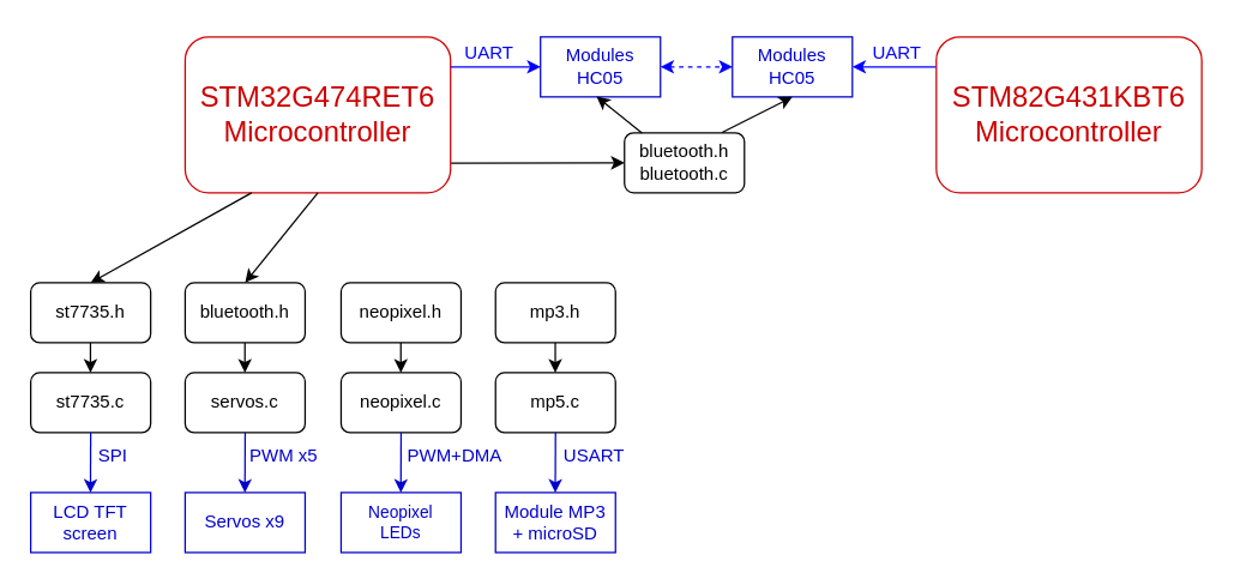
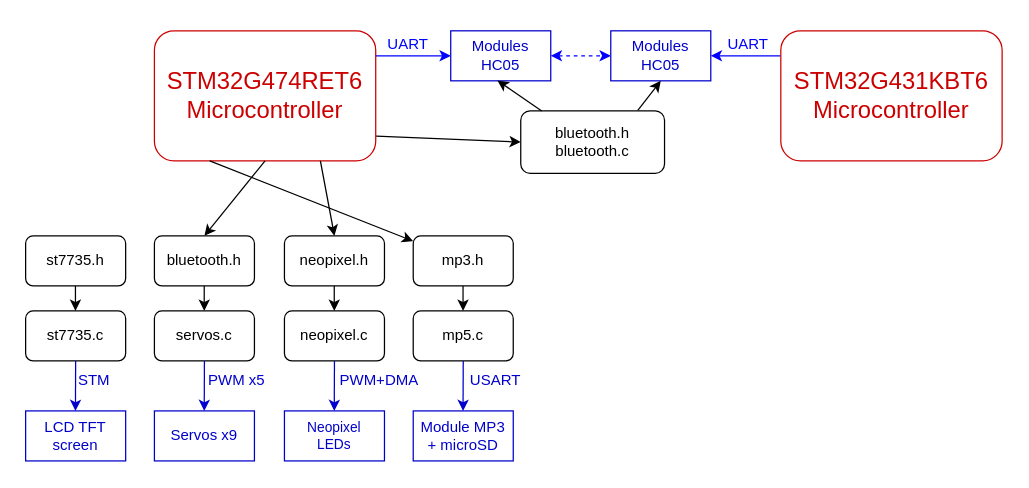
  <mxCell id="0" />
  <mxCell id="1" parent="0" />
  <mxCell id="2" value="&lt;div style=&quot;font-size: 19px;&quot;&gt;&lt;span style=&quot;color: light-dark(rgb(204, 0, 0), rgb(255, 163, 163)); background-color: transparent;&quot;&gt;STM32G474RET6&lt;/span&gt;&lt;/div&gt;&lt;div style=&quot;font-size: 19px;&quot;&gt;&lt;span style=&quot;color: light-dark(rgb(204, 0, 0), rgb(255, 163, 163)); background-color: transparent;&quot;&gt;Microcontroller&lt;/span&gt;&lt;/div&gt;" style="rounded=1;whiteSpace=wrap;html=1;strokeColor=#CC0000;" vertex="1" parent="1"><mxGeometry x="123" y="24" width="177" height="104" as="geometry" /></mxCell>
  <mxCell id="3" value="st7735.h" style="rounded=1;whiteSpace=wrap;html=1;" vertex="1" parent="1"><mxGeometry x="20" y="188" width="80" height="40" as="geometry" /></mxCell>
  <mxCell id="4" value="st7735.c" style="rounded=1;whiteSpace=wrap;html=1;" vertex="1" parent="1"><mxGeometry x="20" y="248" width="80" height="40" as="geometry" /></mxCell>
  <mxCell id="5" value="&lt;font color=&quot;#0000cc&quot;&gt;LCD TFT screen&lt;/font&gt;" style="rounded=0;whiteSpace=wrap;html=1;strokeColor=#0000CC;" vertex="1" parent="1"><mxGeometry x="20" y="328" width="80" height="40" as="geometry" /></mxCell>
  <mxCell id="6" value="bluetooth.h" style="rounded=1;whiteSpace=wrap;html=1;" vertex="1" parent="1"><mxGeometry x="123" y="188" width="80" height="40" as="geometry" /></mxCell>
  <mxCell id="7" value="servos.c" style="rounded=1;whiteSpace=wrap;html=1;" vertex="1" parent="1"><mxGeometry x="123" y="248" width="80" height="40" as="geometry" /></mxCell>
  <mxCell id="8" value="&lt;font color=&quot;#0000cc&quot;&gt;Servos x9&lt;/font&gt;" style="rounded=0;whiteSpace=wrap;html=1;strokeColor=#0000CC;" vertex="1" parent="1"><mxGeometry x="123" y="328" width="80" height="40" as="geometry" /></mxCell>
  <mxCell id="9" value="neopixel.h" style="rounded=1;whiteSpace=wrap;html=1;" vertex="1" parent="1"><mxGeometry x="227" y="188" width="80" height="40" as="geometry" /></mxCell>
  <mxCell id="10" value="neopixel.c" style="rounded=1;whiteSpace=wrap;html=1;" vertex="1" parent="1"><mxGeometry x="227" y="248" width="80" height="40" as="geometry" /></mxCell>
  <mxCell id="11" value="&lt;div style=&quot;font-size: 11px;&quot;&gt;&lt;font color=&quot;#0000cc&quot;&gt;Neopixel&lt;/font&gt;&lt;/div&gt;&lt;div style=&quot;font-size: 11px;&quot;&gt;&lt;font color=&quot;#0000cc&quot;&gt;LEDs&lt;/font&gt;&lt;/div&gt;" style="rounded=0;whiteSpace=wrap;html=1;strokeColor=#0000CC;" vertex="1" parent="1"><mxGeometry x="227" y="328" width="80" height="40" as="geometry" /></mxCell>
  <mxCell id="12" value="mp3.h" style="rounded=1;whiteSpace=wrap;html=1;" vertex="1" parent="1"><mxGeometry x="330" y="188" width="80" height="40" as="geometry" /></mxCell>
  <mxCell id="13" value="mp5.c" style="rounded=1;whiteSpace=wrap;html=1;" vertex="1" parent="1"><mxGeometry x="330" y="248" width="80" height="40" as="geometry" /></mxCell>
  <mxCell id="14" value="&lt;div&gt;&lt;font color=&quot;#0000cc&quot;&gt;Module MP3&lt;/font&gt;&lt;/div&gt;&lt;div&gt;&lt;font color=&quot;#0000cc&quot;&gt;+ microSD&lt;/font&gt;&lt;br&gt;&lt;/div&gt;" style="rounded=0;whiteSpace=wrap;html=1;strokeColor=#0000CC;" vertex="1" parent="1"><mxGeometry x="330" y="328" width="80" height="40" as="geometry" /></mxCell>
- <mxCell id="15" value="" style="endArrow=classic;html=1;rounded=0;entryX=0.5;entryY=0;entryDx=0;entryDy=0;exitX=0.25;exitY=1;exitDx=0;exitDy=0;" edge="1" parent="1" source="2" target="3"><mxGeometry width="50" height="50" relative="1" as="geometry"><mxPoint x="270" y="132" as="sourcePoint" /><mxPoint x="430" y="182" as="targetPoint" /></mxGeometry></mxCell>
+ <mxCell id="15" value="" style="endArrow=classic;html=1;rounded=0;exitX=0.25;exitY=1;exitDx=0;exitDy=0;" edge="1" parent="1" source="2" target="12"><mxGeometry width="50" height="50" relative="1" as="geometry"><mxPoint x="270" y="132" as="sourcePoint" /><mxPoint x="430" y="182" as="targetPoint" /></mxGeometry></mxCell>
  <mxCell id="16" value="" style="endArrow=classic;html=1;rounded=0;entryX=0.5;entryY=0;entryDx=0;entryDy=0;exitX=0.5;exitY=1;exitDx=0;exitDy=0;" edge="1" parent="1" source="2" target="6"><mxGeometry width="50" height="50" relative="1" as="geometry"><mxPoint x="380" y="232" as="sourcePoint" /><mxPoint x="430" y="182" as="targetPoint" /></mxGeometry></mxCell>
+ <mxCell id="17" value="" style="endArrow=classic;html=1;rounded=0;entryX=0.5;entryY=0;entryDx=0;entryDy=0;exitX=0.75;exitY=1;exitDx=0;exitDy=0;" edge="1" parent="1" source="2" target="9"><mxGeometry width="50" height="50" relative="1" as="geometry"><mxPoint x="380" y="232" as="sourcePoint" /><mxPoint x="430" y="182" as="targetPoint" /></mxGeometry></mxCell>
  <mxCell id="18" value="" style="endArrow=classic;html=1;rounded=0;entryX=0.5;entryY=0;entryDx=0;entryDy=0;exitX=0.5;exitY=1;exitDx=0;exitDy=0;" edge="1" parent="1"><mxGeometry width="50" height="50" relative="1" as="geometry"><mxPoint x="59.84" y="228" as="sourcePoint" /><mxPoint x="59.84" y="248" as="targetPoint" /></mxGeometry></mxCell>
  <mxCell id="19" value="" style="endArrow=classic;html=1;rounded=0;entryX=0.5;entryY=0;entryDx=0;entryDy=0;exitX=0.5;exitY=1;exitDx=0;exitDy=0;" edge="1" parent="1"><mxGeometry width="50" height="50" relative="1" as="geometry"><mxPoint x="162.84" y="228" as="sourcePoint" /><mxPoint x="162.84" y="248" as="targetPoint" /></mxGeometry></mxCell>
  <mxCell id="20" value="" style="endArrow=classic;html=1;rounded=0;entryX=0.5;entryY=0;entryDx=0;entryDy=0;exitX=0.5;exitY=1;exitDx=0;exitDy=0;" edge="1" parent="1"><mxGeometry width="50" height="50" relative="1" as="geometry"><mxPoint x="266.84" y="228" as="sourcePoint" /><mxPoint x="266.84" y="248" as="targetPoint" /></mxGeometry></mxCell>
  <mxCell id="21" value="" style="endArrow=classic;html=1;rounded=0;entryX=0.5;entryY=0;entryDx=0;entryDy=0;exitX=0.5;exitY=1;exitDx=0;exitDy=0;" edge="1" parent="1"><mxGeometry width="50" height="50" relative="1" as="geometry"><mxPoint x="369.84" y="228" as="sourcePoint" /><mxPoint x="369.84" y="248" as="targetPoint" /></mxGeometry></mxCell>
  <mxCell id="22" value="" style="endArrow=classic;html=1;rounded=0;entryX=0.5;entryY=0;entryDx=0;entryDy=0;exitX=0.5;exitY=1;exitDx=0;exitDy=0;strokeColor=#0000CC;" edge="1" parent="1"><mxGeometry width="50" height="50" relative="1" as="geometry"><mxPoint x="60" y="288" as="sourcePoint" /><mxPoint x="59.84" y="328" as="targetPoint" /></mxGeometry></mxCell>
  <mxCell id="23" value="" style="endArrow=classic;html=1;rounded=0;entryX=0.5;entryY=0;entryDx=0;entryDy=0;exitX=0.5;exitY=1;exitDx=0;exitDy=0;strokeColor=#0000CC;" edge="1" parent="1"><mxGeometry width="50" height="50" relative="1" as="geometry"><mxPoint x="163" y="288" as="sourcePoint" /><mxPoint x="162.84" y="328" as="targetPoint" /></mxGeometry></mxCell>
  <mxCell id="24" value="" style="endArrow=classic;html=1;rounded=0;entryX=0.5;entryY=0;entryDx=0;entryDy=0;exitX=0.5;exitY=1;exitDx=0;exitDy=0;strokeColor=#0000CC;" edge="1" parent="1"><mxGeometry width="50" height="50" relative="1" as="geometry"><mxPoint x="267" y="288" as="sourcePoint" /><mxPoint x="266.84" y="328" as="targetPoint" /></mxGeometry></mxCell>
  <mxCell id="25" value="" style="endArrow=classic;html=1;rounded=0;entryX=0.5;entryY=0;entryDx=0;entryDy=0;exitX=0.5;exitY=1;exitDx=0;exitDy=0;strokeColor=#0000CC;" edge="1" parent="1"><mxGeometry width="50" height="50" relative="1" as="geometry"><mxPoint x="370" y="288" as="sourcePoint" /><mxPoint x="369.84" y="328" as="targetPoint" /></mxGeometry></mxCell>
- <mxCell id="26" value="&lt;font color=&quot;#0000cc&quot;&gt;SPI&lt;/font&gt;" style="text;html=1;align=center;verticalAlign=middle;whiteSpace=wrap;rounded=0;" vertex="1" parent="1"><mxGeometry x="55" y="294" width="40" height="20" as="geometry" /></mxCell>
+ <mxCell id="26" value="&lt;font color=&quot;#0000cc&quot;&gt;STM&lt;/font&gt;" style="text;html=1;align=center;verticalAlign=middle;whiteSpace=wrap;rounded=0;" vertex="1" parent="1"><mxGeometry x="55" y="294" width="40" height="20" as="geometry" /></mxCell>
  <mxCell id="27" value="&lt;font color=&quot;#0000cc&quot;&gt;PWM x5&lt;/font&gt;" style="text;html=1;align=center;verticalAlign=middle;whiteSpace=wrap;rounded=0;" vertex="1" parent="1"><mxGeometry x="165" y="294" width="48" height="20" as="geometry" /></mxCell>
  <mxCell id="28" value="&lt;font color=&quot;#0000cc&quot;&gt;PWM+DMA&lt;/font&gt;" style="text;html=1;align=center;verticalAlign=middle;whiteSpace=wrap;rounded=0;" vertex="1" parent="1"><mxGeometry x="271" y="284" width="64" height="40" as="geometry" /></mxCell>
  <mxCell id="29" value="&lt;font color=&quot;#0000cc&quot;&gt;USART&lt;/font&gt;" style="text;html=1;align=center;verticalAlign=middle;whiteSpace=wrap;rounded=0;" vertex="1" parent="1"><mxGeometry x="372" y="294" width="48" height="20" as="geometry" /></mxCell>
- <mxCell id="30" value="&lt;div style=&quot;font-size: 19px;&quot;&gt;&lt;span style=&quot;color: light-dark(rgb(204, 0, 0), rgb(255, 163, 163)); background-color: transparent;&quot;&gt;STM82G431KBT6&lt;/span&gt;&lt;/div&gt;&lt;div style=&quot;font-size: 19px;&quot;&gt;&lt;span style=&quot;color: light-dark(rgb(204, 0, 0), rgb(255, 163, 163)); background-color: transparent;&quot;&gt;Microcontroller&lt;/span&gt;&lt;/div&gt;" style="rounded=1;whiteSpace=wrap;html=1;strokeColor=#CC0000;" vertex="1" parent="1"><mxGeometry x="624" y="24" width="177" height="104" as="geometry" /></mxCell>
+ <mxCell id="30" value="&lt;div style=&quot;font-size: 19px;&quot;&gt;&lt;span style=&quot;color: light-dark(rgb(204, 0, 0), rgb(255, 163, 163)); background-color: transparent;&quot;&gt;STM32G431KBT6&lt;/span&gt;&lt;/div&gt;&lt;div style=&quot;font-size: 19px;&quot;&gt;&lt;span style=&quot;color: light-dark(rgb(204, 0, 0), rgb(255, 163, 163)); background-color: transparent;&quot;&gt;Microcontroller&lt;/span&gt;&lt;/div&gt;" style="rounded=1;whiteSpace=wrap;html=1;strokeColor=#CC0000;" vertex="1" parent="1"><mxGeometry x="624" y="24" width="177" height="104" as="geometry" /></mxCell>
  <mxCell id="31" value="&lt;font color=&quot;#0000cc&quot;&gt;Modules HC05&lt;/font&gt;" style="rounded=0;whiteSpace=wrap;html=1;strokeColor=#0000CC;" vertex="1" parent="1"><mxGeometry x="360" y="24" width="80" height="40" as="geometry" /></mxCell>
- <mxCell id="32" value="&lt;div&gt;bluetooth.h&lt;/div&gt;&lt;div&gt;bluetooth.c&lt;/div&gt;" style="rounded=1;whiteSpace=wrap;html=1;" vertex="1" parent="1"><mxGeometry x="416" y="88" width="80" height="40" as="geometry" /></mxCell>
+ <mxCell id="32" value="&lt;div&gt;bluetooth.h&lt;/div&gt;&lt;div&gt;bluetooth.c&lt;/div&gt;" style="rounded=1;whiteSpace=wrap;html=1;" vertex="1" parent="1"><mxGeometry x="416" y="88" width="115" height="50" as="geometry" /></mxCell>
  <mxCell id="33" value="" style="endArrow=classic;html=1;rounded=0;entryX=0;entryY=0.5;entryDx=0;entryDy=0;exitX=1.002;exitY=0.81;exitDx=0;exitDy=0;exitPerimeter=0;" edge="1" parent="1" source="2" target="32"><mxGeometry width="50" height="50" relative="1" as="geometry"><mxPoint x="361" y="112" as="sourcePoint" /><mxPoint x="490" y="56" as="targetPoint" /></mxGeometry></mxCell>
  <mxCell id="34" value="&lt;font color=&quot;#0000cc&quot;&gt;Modules HC05&lt;/font&gt;" style="rounded=0;whiteSpace=wrap;html=1;strokeColor=#0000CC;" vertex="1" parent="1"><mxGeometry x="488" y="24" width="80" height="40" as="geometry" /></mxCell>
  <mxCell id="35" value="" style="endArrow=classic;html=1;rounded=0;entryX=0.467;entryY=0.993;entryDx=0;entryDy=0;entryPerimeter=0;exitX=0.146;exitY=0.002;exitDx=0;exitDy=0;exitPerimeter=0;" edge="1" parent="1" source="32" target="31"><mxGeometry width="50" height="50" relative="1" as="geometry"><mxPoint x="416" y="138" as="sourcePoint" /><mxPoint x="466" y="88" as="targetPoint" /></mxGeometry></mxCell>
  <mxCell id="36" value="" style="endArrow=classic;html=1;rounded=0;entryX=0.5;entryY=1;entryDx=0;entryDy=0;exitX=0.814;exitY=-0.006;exitDx=0;exitDy=0;exitPerimeter=0;" edge="1" parent="1" source="32" target="34"><mxGeometry width="50" height="50" relative="1" as="geometry"><mxPoint x="432" y="122" as="sourcePoint" /><mxPoint x="482" y="72" as="targetPoint" /></mxGeometry></mxCell>
  <mxCell id="37" value="" style="endArrow=classic;startArrow=classic;html=1;rounded=0;entryX=0;entryY=0.5;entryDx=0;entryDy=0;exitX=1;exitY=0.5;exitDx=0;exitDy=0;dashed=1;strokeColor=#0000FF;" edge="1" parent="1" source="31" target="34"><mxGeometry width="50" height="50" relative="1" as="geometry"><mxPoint x="384" y="130" as="sourcePoint" /><mxPoint x="434" y="80" as="targetPoint" /></mxGeometry></mxCell>
  <mxCell id="38" value="" style="endArrow=classic;html=1;rounded=0;entryX=0;entryY=0.5;entryDx=0;entryDy=0;strokeColor=#0000FF;exitX=1;exitY=0.192;exitDx=0;exitDy=0;exitPerimeter=0;" edge="1" parent="1" source="2" target="31"><mxGeometry width="50" height="50" relative="1" as="geometry"><mxPoint x="360" y="44" as="sourcePoint" /><mxPoint x="402" y="88" as="targetPoint" /></mxGeometry></mxCell>
  <mxCell id="39" value="" style="endArrow=classic;html=1;rounded=0;entryX=1;entryY=0.5;entryDx=0;entryDy=0;exitX=-0.002;exitY=0.193;exitDx=0;exitDy=0;exitPerimeter=0;strokeColor=#0000FF;" edge="1" parent="1" source="30" target="34"><mxGeometry width="50" height="50" relative="1" as="geometry"><mxPoint x="416" y="114" as="sourcePoint" /><mxPoint x="466" y="64" as="targetPoint" /></mxGeometry></mxCell>
  <mxCell id="40" value="&lt;font style=&quot;color: rgb(0, 0, 255);&quot;&gt;UART&lt;/font&gt;" style="text;html=1;align=center;verticalAlign=middle;whiteSpace=wrap;rounded=0;" vertex="1" parent="1"><mxGeometry x="296" y="20" width="60" height="30" as="geometry" /></mxCell>
  <mxCell id="41" value="&lt;font style=&quot;color: rgb(0, 0, 255);&quot;&gt;UART&lt;/font&gt;" style="text;html=1;align=center;verticalAlign=middle;whiteSpace=wrap;rounded=0;" vertex="1" parent="1"><mxGeometry x="568" y="20" width="60" height="30" as="geometry" /></mxCell>
